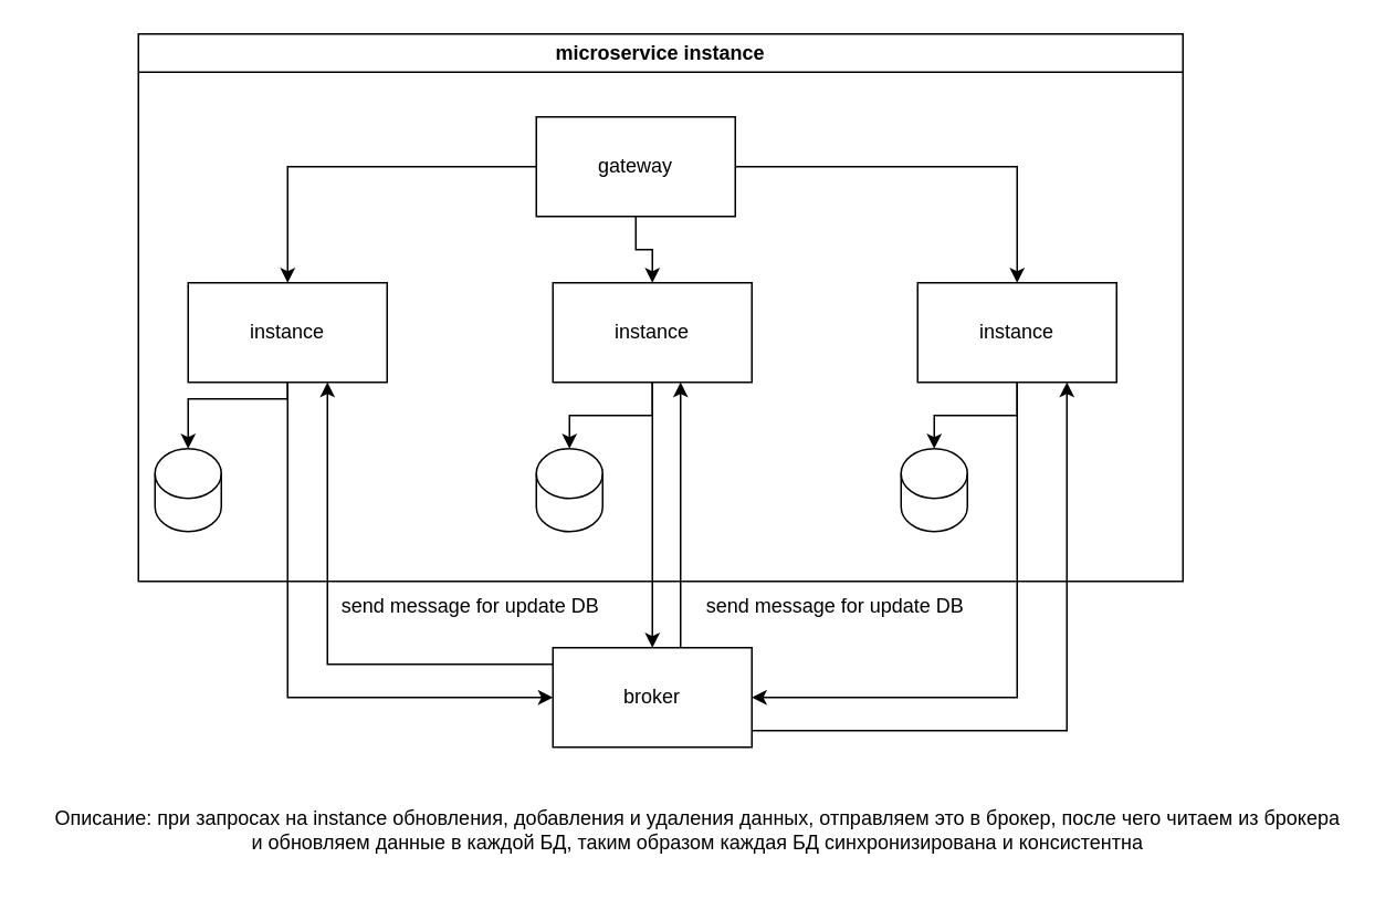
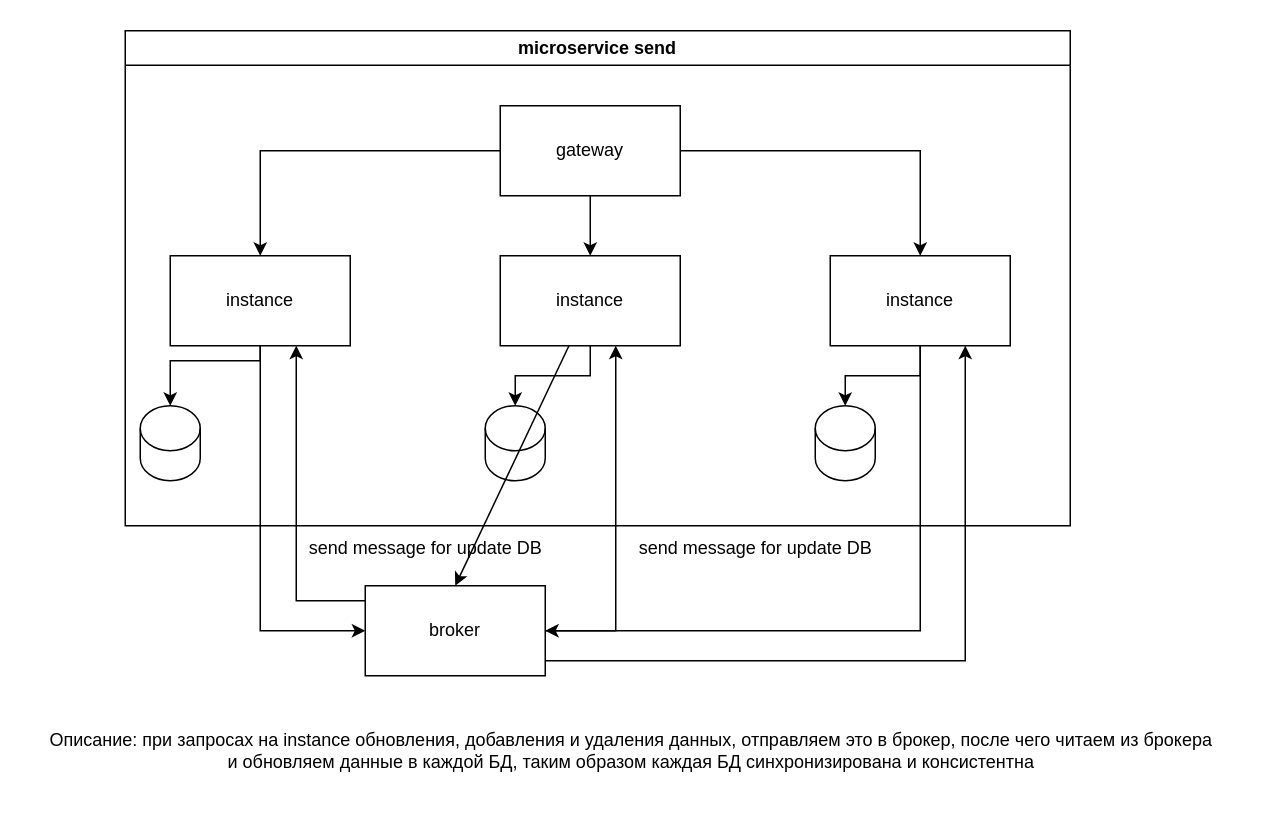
  <mxCell id="0" />
  <mxCell id="1" parent="0" />
- <mxCell id="2" value="&lt;div&gt;microservice instance&lt;/div&gt;" style="swimlane;whiteSpace=wrap;html=1;" vertex="1" parent="1"><mxGeometry x="83" y="20" width="630" height="330" as="geometry"><mxRectangle x="90" y="60" width="160" height="30" as="alternateBounds" /></mxGeometry></mxCell>
+ <mxCell id="2" value="&lt;div&gt;microservice send&lt;/div&gt;" style="swimlane;whiteSpace=wrap;html=1;" vertex="1" parent="1"><mxGeometry x="83" y="20" width="630" height="330" as="geometry"><mxRectangle x="90" y="60" width="160" height="30" as="alternateBounds" /></mxGeometry></mxCell>
  <mxCell id="3" style="edgeStyle=orthogonalEdgeStyle;rounded=0;orthogonalLoop=1;jettySize=auto;html=1;entryX=0.5;entryY=0;entryDx=0;entryDy=0;" edge="1" parent="2" source="6" target="8"><mxGeometry relative="1" as="geometry" /></mxCell>
  <mxCell id="4" style="edgeStyle=orthogonalEdgeStyle;rounded=0;orthogonalLoop=1;jettySize=auto;html=1;" edge="1" parent="2" source="6" target="7"><mxGeometry relative="1" as="geometry" /></mxCell>
  <mxCell id="5" style="edgeStyle=orthogonalEdgeStyle;rounded=0;orthogonalLoop=1;jettySize=auto;html=1;entryX=0.5;entryY=0;entryDx=0;entryDy=0;" edge="1" parent="2" source="6" target="9"><mxGeometry relative="1" as="geometry" /></mxCell>
- <mxCell id="6" value="&lt;div&gt;gateway&lt;/div&gt;" style="whiteSpace=wrap;html=1;" vertex="1" parent="2"><mxGeometry x="240" y="50" width="120" height="60" as="geometry" /></mxCell>
+ <mxCell id="6" value="&lt;div&gt;gateway&lt;/div&gt;" style="whiteSpace=wrap;html=1;" vertex="1" parent="2"><mxGeometry x="250" y="50" width="120" height="60" as="geometry" /></mxCell>
  <mxCell id="7" value="&lt;div&gt;instance&lt;/div&gt;" style="whiteSpace=wrap;html=1;" vertex="1" parent="2"><mxGeometry x="30" y="150" width="120" height="60" as="geometry" /></mxCell>
  <mxCell id="8" value="&lt;div&gt;instance&lt;/div&gt;" style="whiteSpace=wrap;html=1;" vertex="1" parent="2"><mxGeometry x="250" y="150" width="120" height="60" as="geometry" /></mxCell>
  <mxCell id="9" value="&lt;div&gt;instance&lt;/div&gt;" style="whiteSpace=wrap;html=1;" vertex="1" parent="2"><mxGeometry x="470" y="150" width="120" height="60" as="geometry" /></mxCell>
  <mxCell id="10" value="" style="shape=cylinder3;whiteSpace=wrap;html=1;boundedLbl=1;backgroundOutline=1;size=15;" vertex="1" parent="2"><mxGeometry x="10" y="250" width="40" height="50" as="geometry" /></mxCell>
  <mxCell id="11" value="" style="edgeStyle=orthogonalEdgeStyle;rounded=0;orthogonalLoop=1;jettySize=auto;html=1;entryX=0.5;entryY=0;entryDx=0;entryDy=0;entryPerimeter=0;" edge="1" parent="2" source="7" target="10"><mxGeometry relative="1" as="geometry"><Array as="points"><mxPoint x="90" y="220" /><mxPoint x="30" y="220" /></Array></mxGeometry></mxCell>
  <mxCell id="12" value="" style="shape=cylinder3;whiteSpace=wrap;html=1;boundedLbl=1;backgroundOutline=1;size=15;" vertex="1" parent="2"><mxGeometry x="240" y="250" width="40" height="50" as="geometry" /></mxCell>
  <mxCell id="13" style="edgeStyle=orthogonalEdgeStyle;rounded=0;orthogonalLoop=1;jettySize=auto;html=1;entryX=0.5;entryY=0;entryDx=0;entryDy=0;entryPerimeter=0;" edge="1" parent="2" source="8" target="12"><mxGeometry relative="1" as="geometry" /></mxCell>
  <mxCell id="14" value="" style="shape=cylinder3;whiteSpace=wrap;html=1;boundedLbl=1;backgroundOutline=1;size=15;" vertex="1" parent="2"><mxGeometry x="460" y="250" width="40" height="50" as="geometry" /></mxCell>
  <mxCell id="15" style="edgeStyle=orthogonalEdgeStyle;rounded=0;orthogonalLoop=1;jettySize=auto;html=1;entryX=0.5;entryY=0;entryDx=0;entryDy=0;entryPerimeter=0;" edge="1" parent="2" source="9" target="14"><mxGeometry relative="1" as="geometry" /></mxCell>
  <mxCell id="16" style="edgeStyle=orthogonalEdgeStyle;rounded=0;orthogonalLoop=1;jettySize=auto;html=1;entryX=0.75;entryY=1;entryDx=0;entryDy=0;" edge="1" parent="1" source="17" target="9"><mxGeometry relative="1" as="geometry"><Array as="points"><mxPoint x="643" y="440" /></Array></mxGeometry></mxCell>
- <mxCell id="17" value="broker" style="rounded=0;whiteSpace=wrap;html=1;" vertex="1" parent="1"><mxGeometry x="333" y="390" width="120" height="60" as="geometry" /></mxCell>
+ <mxCell id="17" value="broker" style="rounded=0;whiteSpace=wrap;html=1;" vertex="1" parent="1"><mxGeometry x="243" y="390" width="120" height="60" as="geometry" /></mxCell>
  <mxCell id="18" style="edgeStyle=orthogonalEdgeStyle;rounded=0;orthogonalLoop=1;jettySize=auto;html=1;entryX=0;entryY=0.5;entryDx=0;entryDy=0;" edge="1" parent="1" source="7" target="17"><mxGeometry relative="1" as="geometry"><Array as="points"><mxPoint x="173" y="420" /></Array></mxGeometry></mxCell>
  <mxCell id="19" style="edgeStyle=orthogonalEdgeStyle;rounded=0;orthogonalLoop=1;jettySize=auto;html=1;entryX=1;entryY=0.5;entryDx=0;entryDy=0;" edge="1" parent="1" source="9" target="17"><mxGeometry relative="1" as="geometry"><Array as="points"><mxPoint x="613" y="420" /></Array></mxGeometry></mxCell>
  <mxCell id="20" style="rounded=0;orthogonalLoop=1;jettySize=auto;html=1;entryX=0.5;entryY=0;entryDx=0;entryDy=0;" edge="1" parent="1" source="8" target="17"><mxGeometry relative="1" as="geometry" /></mxCell>
  <mxCell id="21" value="send message for update DB" style="text;html=1;align=center;verticalAlign=middle;resizable=0;points=[];autosize=1;strokeColor=none;fillColor=none;" vertex="1" parent="1"><mxGeometry x="193" y="350" width="180" height="30" as="geometry" /></mxCell>
  <mxCell id="22" value="send message for update DB" style="text;html=1;align=center;verticalAlign=middle;resizable=0;points=[];autosize=1;strokeColor=none;fillColor=none;" vertex="1" parent="1"><mxGeometry x="413" y="350" width="180" height="30" as="geometry" /></mxCell>
  <mxCell id="23" style="edgeStyle=orthogonalEdgeStyle;rounded=0;orthogonalLoop=1;jettySize=auto;html=1;" edge="1" parent="1" source="17"><mxGeometry relative="1" as="geometry"><mxPoint x="410" y="230" as="targetPoint" /><Array as="points"><mxPoint x="410" y="350" /><mxPoint x="410" y="350" /></Array></mxGeometry></mxCell>
  <mxCell id="24" style="edgeStyle=orthogonalEdgeStyle;rounded=0;orthogonalLoop=1;jettySize=auto;html=1;" edge="1" parent="1" source="17"><mxGeometry relative="1" as="geometry"><mxPoint x="197" y="230" as="targetPoint" /><Array as="points"><mxPoint x="197" y="400" /></Array></mxGeometry></mxCell>
  <mxCell id="25" value="&lt;div&gt;Описание: при запросах на instance обновления, добавления и удаления данных, отправляем это в брокер, после чего читаем из брокера &lt;br&gt;&lt;/div&gt;&lt;div&gt;и обновляем данные в каждой БД, таким образом каждая БД синхронизирована и консистентна&lt;/div&gt;" style="text;html=1;align=center;verticalAlign=middle;resizable=0;points=[];autosize=1;strokeColor=none;fillColor=none;" vertex="1" parent="1"><mxGeometry x="20" y="480" width="800" height="40" as="geometry" /></mxCell>
